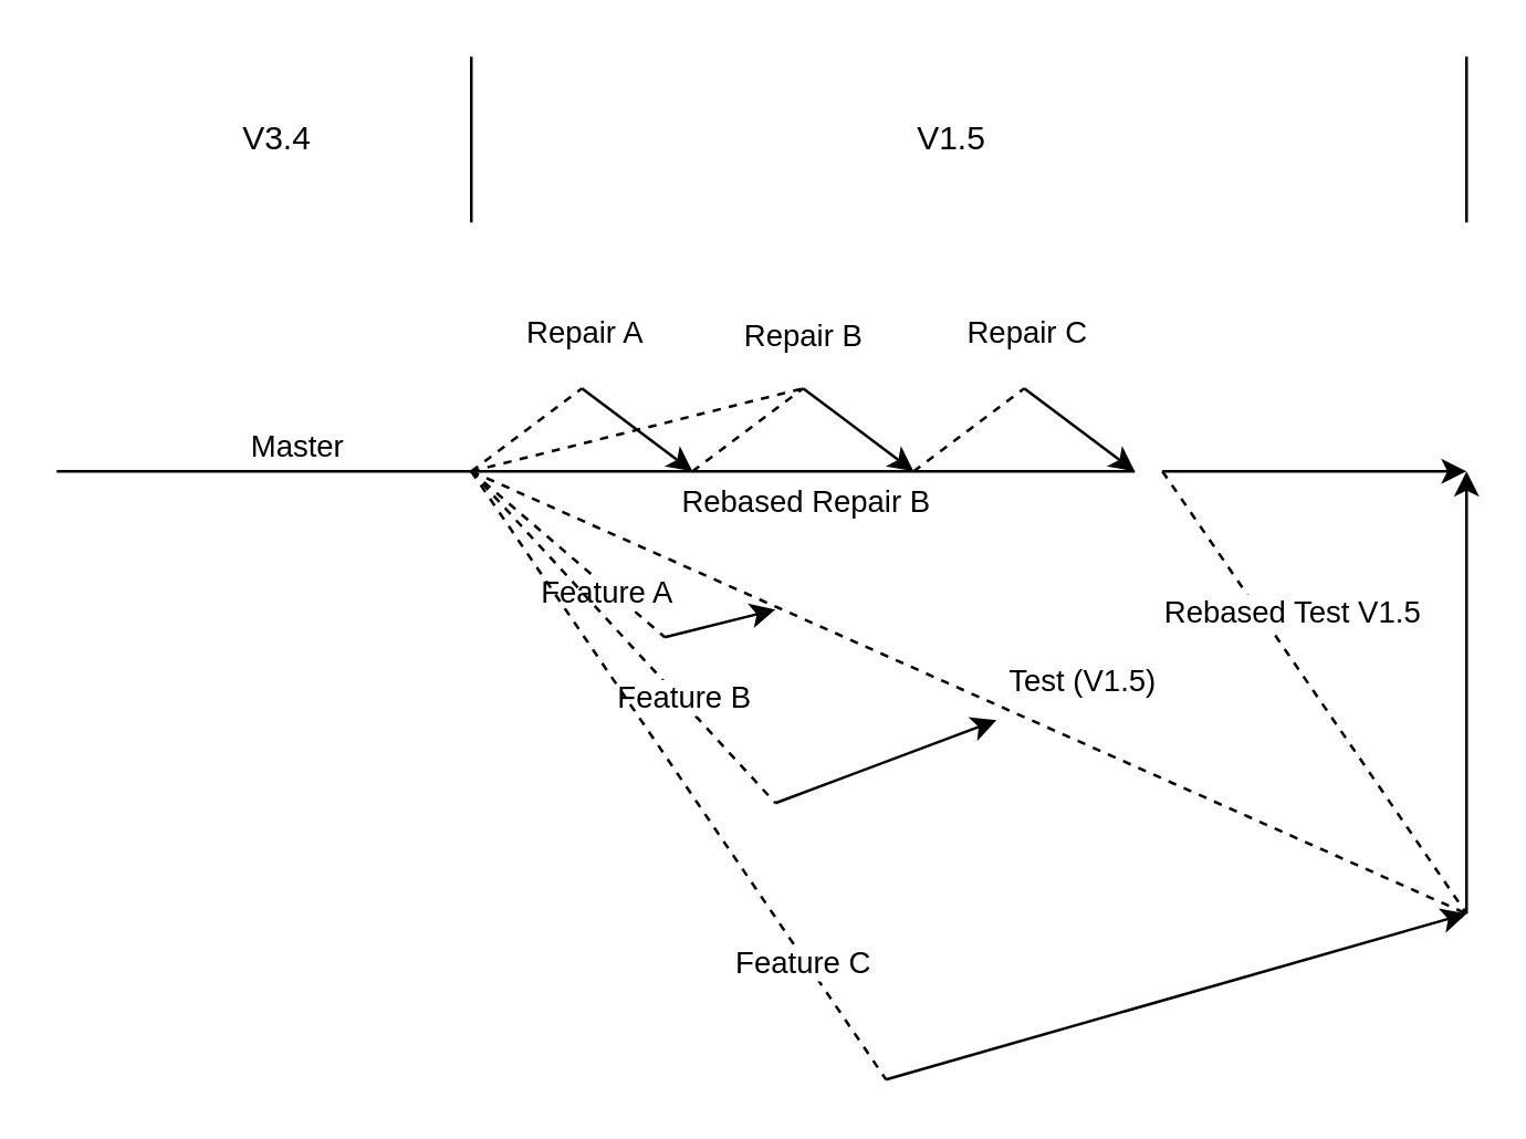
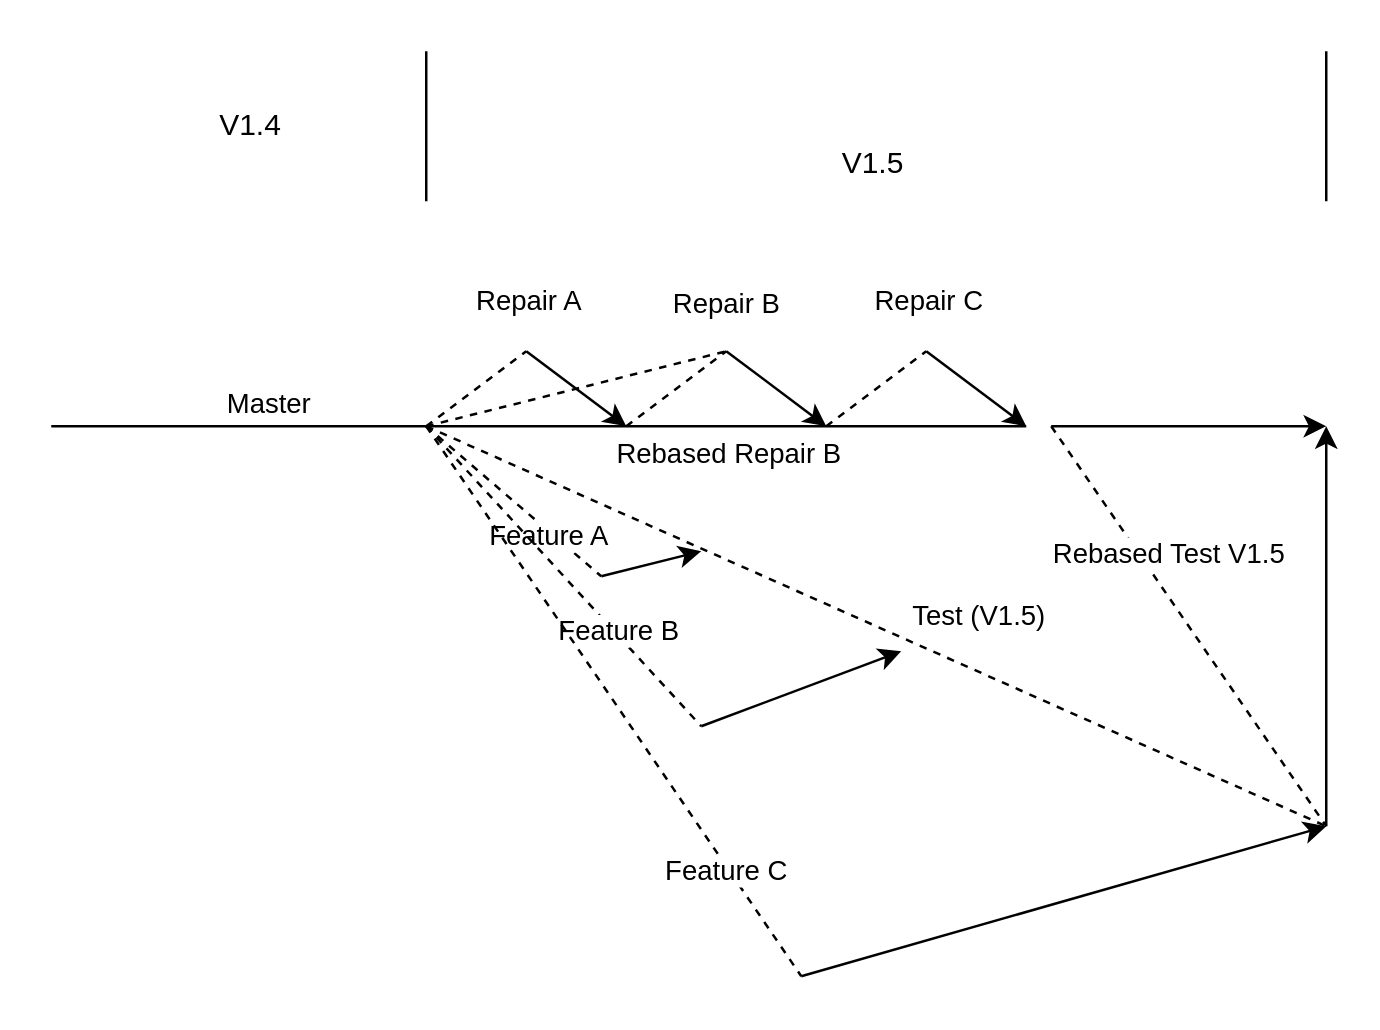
  <mxCell id="0" />
  <mxCell id="1" parent="0" />
  <mxCell id="2" value="" style="endArrow=none;html=1;" edge="1" parent="1"><mxGeometry width="50" height="50" relative="1" as="geometry"><mxPoint x="20" y="170" as="sourcePoint" /><mxPoint x="170" y="170" as="targetPoint" /></mxGeometry></mxCell>
  <mxCell id="3" value="Master" style="edgeLabel;html=1;align=center;verticalAlign=middle;resizable=0;points=[];" vertex="1" connectable="0" parent="2"><mxGeometry x="0.229" relative="1" as="geometry"><mxPoint x="-6" y="-10" as="offset" /></mxGeometry></mxCell>
  <mxCell id="4" value="" style="endArrow=none;dashed=1;html=1;" edge="1" parent="1"><mxGeometry width="50" height="50" relative="1" as="geometry"><mxPoint x="170" y="170" as="sourcePoint" /><mxPoint x="530" y="330" as="targetPoint" /></mxGeometry></mxCell>
  <mxCell id="5" value="Test (V1.5)" style="edgeLabel;html=1;align=center;verticalAlign=middle;resizable=0;points=[];" vertex="1" connectable="0" parent="4"><mxGeometry x="0.144" relative="1" as="geometry"><mxPoint x="15" y="-16" as="offset" /></mxGeometry></mxCell>
  <mxCell id="6" value="" style="endArrow=classic;html=1;" edge="1" parent="1"><mxGeometry width="50" height="50" relative="1" as="geometry"><mxPoint x="420" y="170" as="sourcePoint" /><mxPoint x="530" y="170" as="targetPoint" /></mxGeometry></mxCell>
  <mxCell id="7" value="" style="endArrow=classic;html=1;" edge="1" parent="1"><mxGeometry width="50" height="50" relative="1" as="geometry"><mxPoint x="530" y="330" as="sourcePoint" /><mxPoint x="530" y="170" as="targetPoint" /></mxGeometry></mxCell>
  <mxCell id="8" value="" style="endArrow=none;html=1;" edge="1" parent="1"><mxGeometry width="50" height="50" relative="1" as="geometry"><mxPoint x="170" y="80" as="sourcePoint" /><mxPoint x="170" y="20" as="targetPoint" /></mxGeometry></mxCell>
  <mxCell id="9" value="" style="endArrow=none;html=1;" edge="1" parent="1"><mxGeometry width="50" height="50" relative="1" as="geometry"><mxPoint x="530" y="80" as="sourcePoint" /><mxPoint x="530" y="20" as="targetPoint" /></mxGeometry></mxCell>
- <mxCell id="10" value="V1.5" style="text;html=1;strokeColor=none;fillColor=none;align=center;verticalAlign=middle;whiteSpace=wrap;rounded=0;" vertex="1" parent="1"><mxGeometry x="324" y="40" width="40" height="20" as="geometry" /></mxCell>
- <mxCell id="11" value="V3.4" style="text;html=1;strokeColor=none;fillColor=none;align=center;verticalAlign=middle;whiteSpace=wrap;rounded=0;" vertex="1" parent="1"><mxGeometry x="80" y="40" width="40" height="20" as="geometry" /></mxCell>
+ <mxCell id="10" value="V1.5" style="text;html=1;strokeColor=none;fillColor=none;align=center;verticalAlign=middle;whiteSpace=wrap;rounded=0;" vertex="1" parent="1"><mxGeometry x="329" y="55" width="40" height="20" as="geometry" /></mxCell>
+ <mxCell id="11" value="V1.4" style="text;html=1;strokeColor=none;fillColor=none;align=center;verticalAlign=middle;whiteSpace=wrap;rounded=0;" vertex="1" parent="1"><mxGeometry x="80" y="40" width="40" height="20" as="geometry" /></mxCell>
  <mxCell id="12" value="" style="endArrow=none;dashed=1;html=1;rounded=0;" edge="1" parent="1"><mxGeometry width="50" height="50" relative="1" as="geometry"><mxPoint x="170" y="170" as="sourcePoint" /><mxPoint x="240" y="230" as="targetPoint" /></mxGeometry></mxCell>
  <mxCell id="13" value="Feature A" style="edgeLabel;html=1;align=center;verticalAlign=middle;resizable=0;points=[];" vertex="1" connectable="0" parent="12"><mxGeometry x="0.415" y="-1" relative="1" as="geometry"><mxPoint as="offset" /></mxGeometry></mxCell>
  <mxCell id="14" value="" style="endArrow=classic;html=1;" edge="1" parent="1"><mxGeometry width="50" height="50" relative="1" as="geometry"><mxPoint x="240" y="230" as="sourcePoint" /><mxPoint x="280" y="220" as="targetPoint" /></mxGeometry></mxCell>
  <mxCell id="15" value="" style="endArrow=none;dashed=1;html=1;" edge="1" parent="1"><mxGeometry width="50" height="50" relative="1" as="geometry"><mxPoint x="170" y="170" as="sourcePoint" /><mxPoint x="280" y="290" as="targetPoint" /></mxGeometry></mxCell>
  <mxCell id="16" value="Feature B" style="edgeLabel;html=1;align=center;verticalAlign=middle;resizable=0;points=[];" vertex="1" connectable="0" parent="15"><mxGeometry x="0.377" y="1" relative="1" as="geometry"><mxPoint as="offset" /></mxGeometry></mxCell>
  <mxCell id="17" value="" style="endArrow=classic;html=1;" edge="1" parent="1"><mxGeometry width="50" height="50" relative="1" as="geometry"><mxPoint x="280" y="290" as="sourcePoint" /><mxPoint x="360" y="260" as="targetPoint" /></mxGeometry></mxCell>
  <mxCell id="18" value="" style="endArrow=none;dashed=1;html=1;" edge="1" parent="1"><mxGeometry width="50" height="50" relative="1" as="geometry"><mxPoint x="170" y="170" as="sourcePoint" /><mxPoint x="320" y="390" as="targetPoint" /></mxGeometry></mxCell>
  <mxCell id="19" value="Feature C" style="edgeLabel;html=1;align=center;verticalAlign=middle;resizable=0;points=[];" vertex="1" connectable="0" parent="18"><mxGeometry x="0.611" y="-1" relative="1" as="geometry"><mxPoint as="offset" /></mxGeometry></mxCell>
  <mxCell id="20" value="" style="endArrow=classic;html=1;" edge="1" parent="1"><mxGeometry width="50" height="50" relative="1" as="geometry"><mxPoint x="320" y="390" as="sourcePoint" /><mxPoint x="530" y="330" as="targetPoint" /></mxGeometry></mxCell>
  <mxCell id="21" value="" style="endArrow=none;html=1;" edge="1" parent="1"><mxGeometry width="50" height="50" relative="1" as="geometry"><mxPoint x="170" y="170" as="sourcePoint" /><mxPoint x="410" y="170" as="targetPoint" /></mxGeometry></mxCell>
  <mxCell id="22" value="Rebased Repair B" style="edgeLabel;html=1;align=center;verticalAlign=middle;resizable=0;points=[];" vertex="1" connectable="0" parent="21"><mxGeometry x="-0.083" y="1" relative="1" as="geometry"><mxPoint x="10" y="11" as="offset" /></mxGeometry></mxCell>
  <mxCell id="23" value="" style="endArrow=none;dashed=1;html=1;" edge="1" parent="1"><mxGeometry width="50" height="50" relative="1" as="geometry"><mxPoint x="170" y="170" as="sourcePoint" /><mxPoint x="210" y="140" as="targetPoint" /></mxGeometry></mxCell>
  <mxCell id="24" value="Repair A" style="edgeLabel;html=1;align=center;verticalAlign=middle;resizable=0;points=[];" vertex="1" connectable="0" parent="23"><mxGeometry x="0.313" y="-1" relative="1" as="geometry"><mxPoint x="13" y="-31" as="offset" /></mxGeometry></mxCell>
  <mxCell id="25" value="" style="endArrow=classic;html=1;" edge="1" parent="1"><mxGeometry width="50" height="50" relative="1" as="geometry"><mxPoint x="210" y="140" as="sourcePoint" /><mxPoint x="250" y="170" as="targetPoint" /></mxGeometry></mxCell>
  <mxCell id="26" value="" style="endArrow=none;dashed=1;html=1;" edge="1" parent="1"><mxGeometry width="50" height="50" relative="1" as="geometry"><mxPoint x="170" y="170" as="sourcePoint" /><mxPoint x="290" y="140" as="targetPoint" /></mxGeometry></mxCell>
  <mxCell id="27" value="Repair B" style="edgeLabel;html=1;align=center;verticalAlign=middle;resizable=0;points=[];" vertex="1" connectable="0" parent="26"><mxGeometry x="0.313" y="-1" relative="1" as="geometry"><mxPoint x="41" y="-31" as="offset" /></mxGeometry></mxCell>
  <mxCell id="28" value="" style="endArrow=classic;html=1;" edge="1" parent="1"><mxGeometry width="50" height="50" relative="1" as="geometry"><mxPoint x="290" y="140" as="sourcePoint" /><mxPoint x="330" y="170" as="targetPoint" /></mxGeometry></mxCell>
  <mxCell id="29" value="" style="endArrow=none;dashed=1;html=1;" edge="1" parent="1"><mxGeometry width="50" height="50" relative="1" as="geometry"><mxPoint x="330" y="170" as="sourcePoint" /><mxPoint x="370" y="140" as="targetPoint" /></mxGeometry></mxCell>
  <mxCell id="30" value="Repair C" style="edgeLabel;html=1;align=center;verticalAlign=middle;resizable=0;points=[];" vertex="1" connectable="0" parent="29"><mxGeometry x="0.313" y="-1" relative="1" as="geometry"><mxPoint x="13" y="-31" as="offset" /></mxGeometry></mxCell>
  <mxCell id="31" value="" style="endArrow=classic;html=1;" edge="1" parent="1"><mxGeometry width="50" height="50" relative="1" as="geometry"><mxPoint x="370" y="140" as="sourcePoint" /><mxPoint x="410" y="170" as="targetPoint" /></mxGeometry></mxCell>
  <mxCell id="32" value="" style="endArrow=none;dashed=1;html=1;" edge="1" parent="1"><mxGeometry width="50" height="50" relative="1" as="geometry"><mxPoint x="420" y="170" as="sourcePoint" /><mxPoint x="530" y="330" as="targetPoint" /></mxGeometry></mxCell>
  <mxCell id="33" value="Rebased Test V1.5" style="edgeLabel;html=1;align=center;verticalAlign=middle;resizable=0;points=[];" vertex="1" connectable="0" parent="32"><mxGeometry x="-0.164" y="1" relative="1" as="geometry"><mxPoint y="-16" as="offset" /></mxGeometry></mxCell>
  <mxCell id="34" value="" style="endArrow=none;dashed=1;html=1;" edge="1" parent="1"><mxGeometry width="50" height="50" relative="1" as="geometry"><mxPoint x="250" y="170" as="sourcePoint" /><mxPoint x="290" y="140" as="targetPoint" /></mxGeometry></mxCell>
